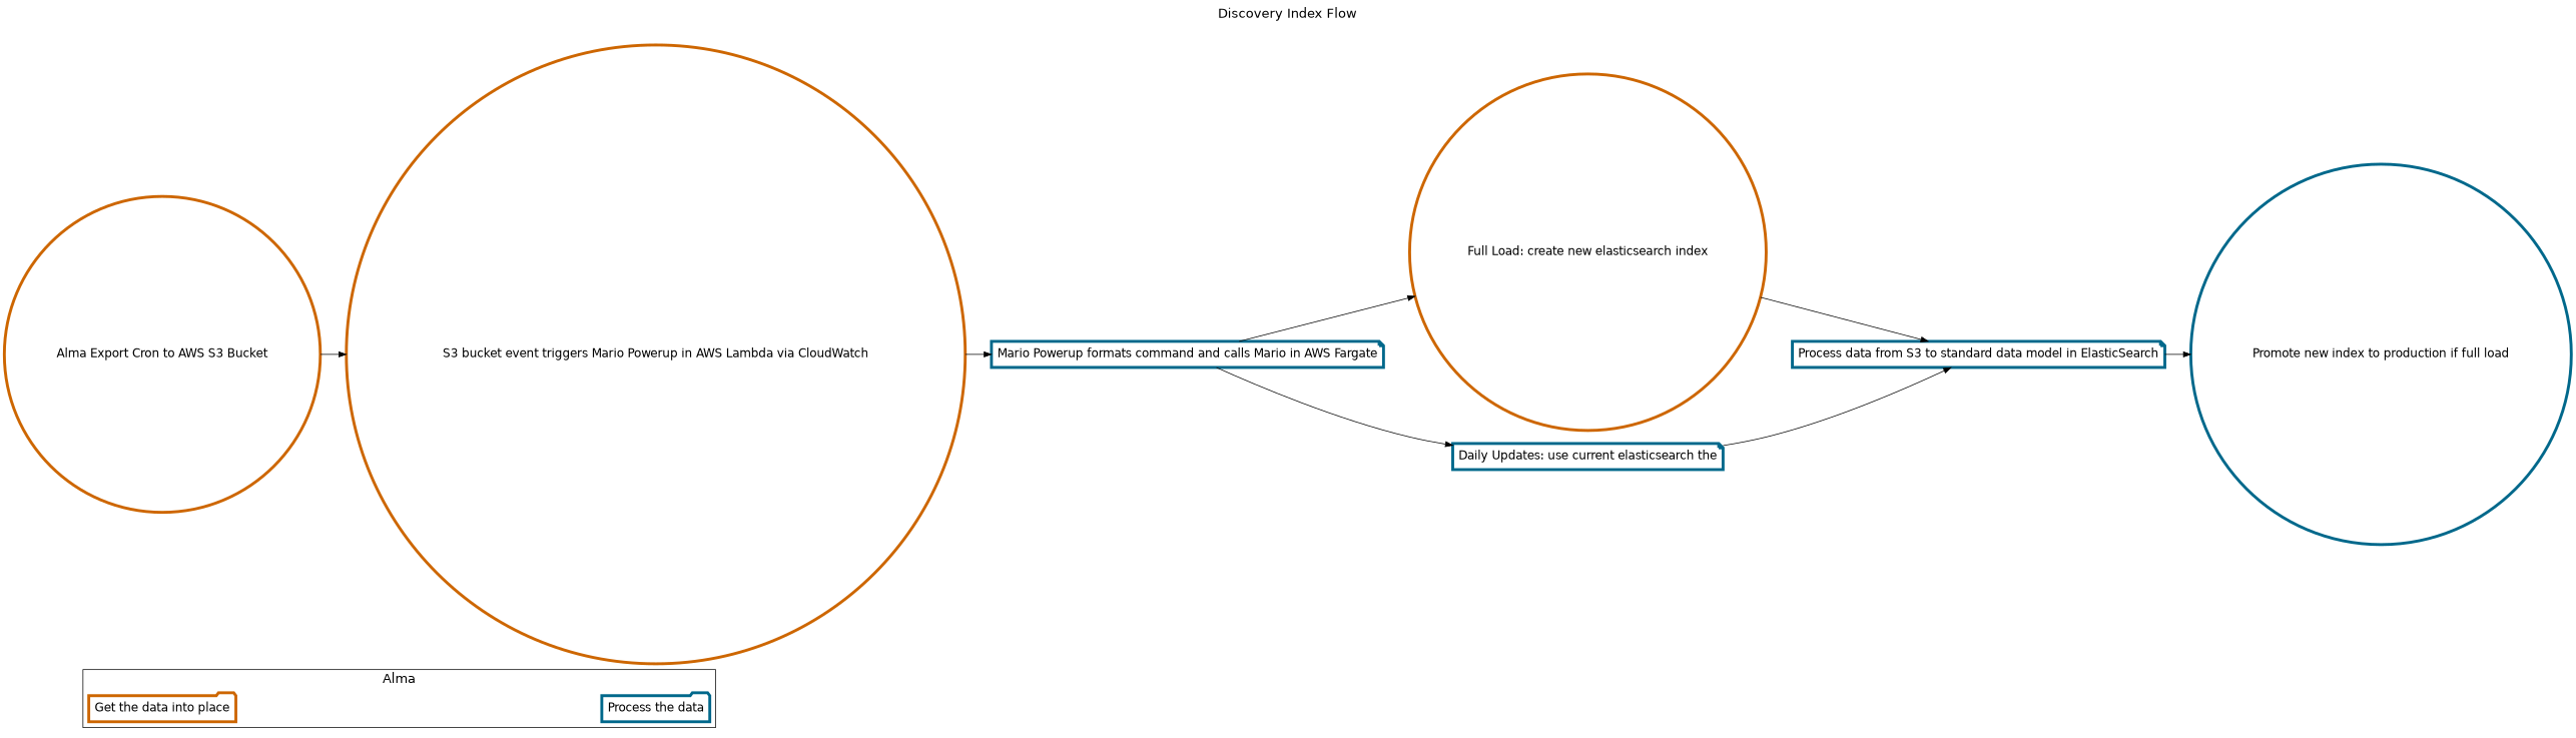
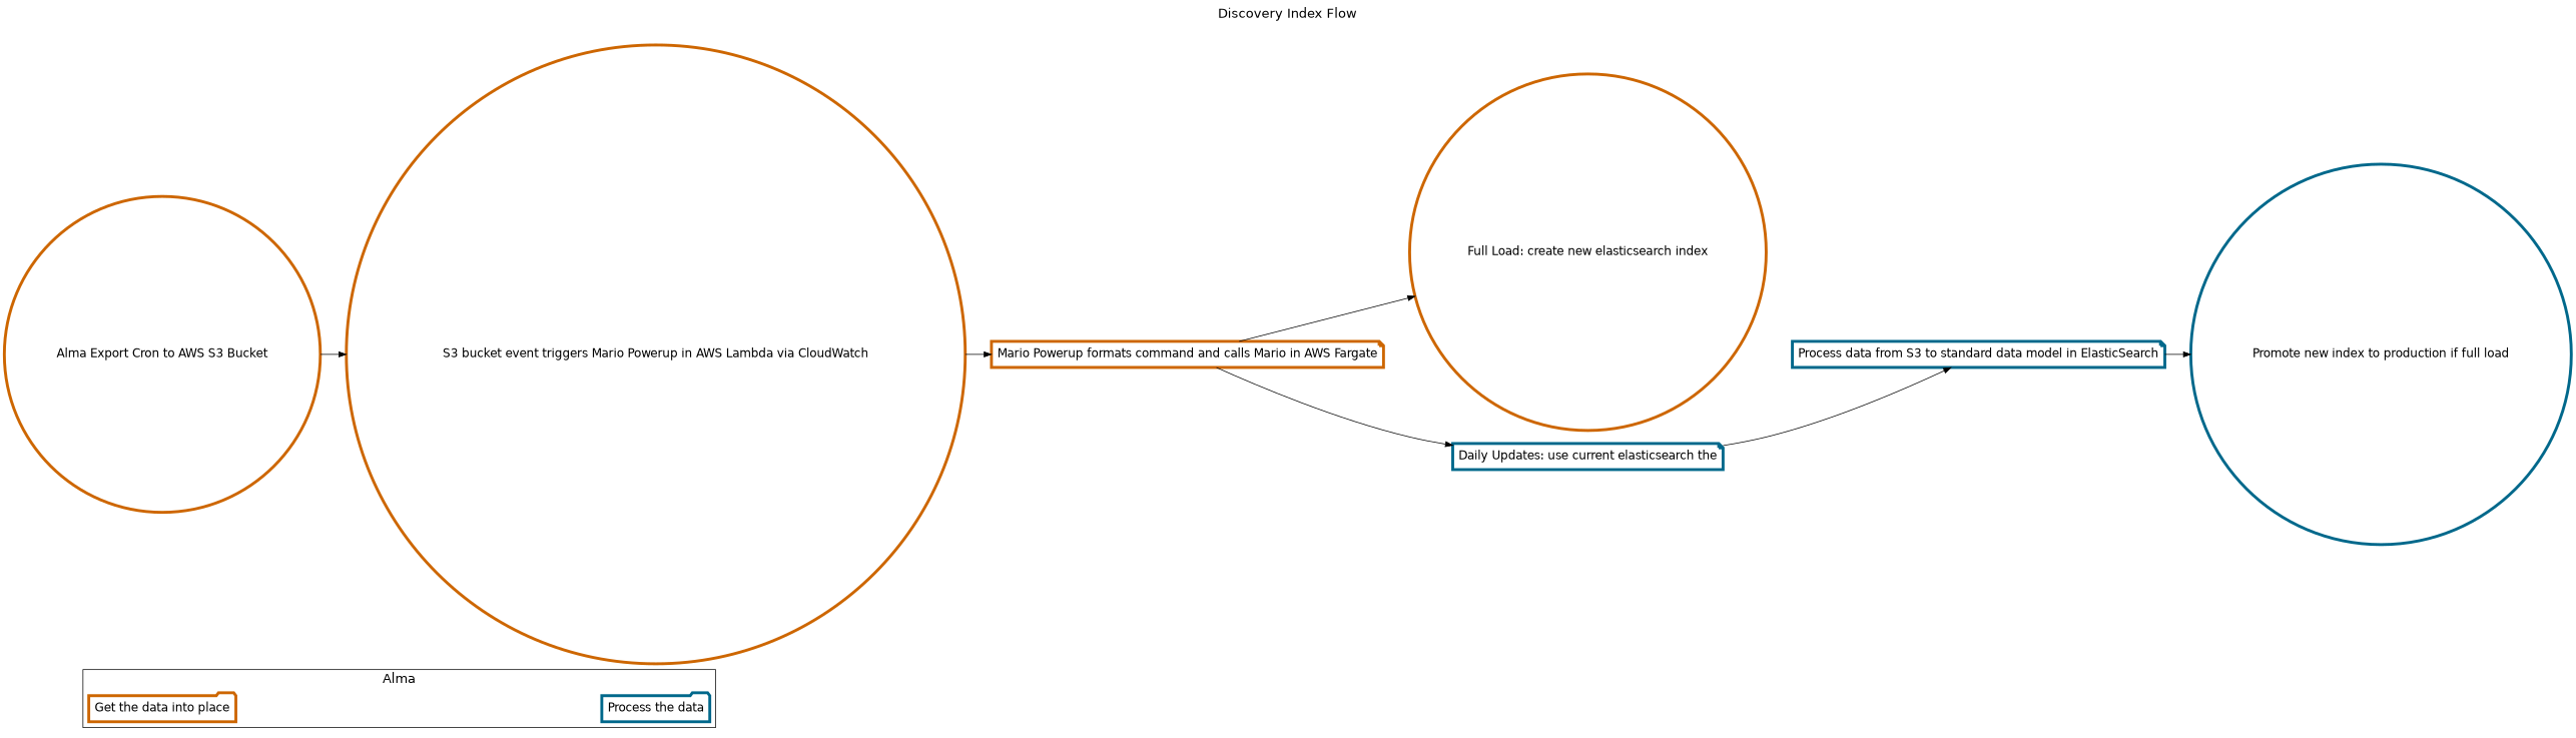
  digraph {
    fontname=helvetica
    fontsize=18
    label="Discovery Index Flow"
    labelloc=t
    rankdir=LR
    node [color=DeepSkyBlue4 fillcolor=white fontname=helvetica fontsize=16 penwidth=4 shape=circle style=filled]
    n1 [label="Process the data" shape=folder]
    n2 [color=darkorange3 label="Get the data into place" shape=folder]
    n3 [color=DarkOrange3 label="Alma Export Cron to AWS S3 Bucket"]
    n4 [color=DarkOrange3 label="S3 bucket event triggers Mario Powerup in AWS Lambda via CloudWatch"]
-   n5 [label="Mario Powerup formats command and calls Mario in AWS Fargate" shape=note]
+   n5 [color=DarkOrange3 label="Mario Powerup formats command and calls Mario in AWS Fargate" shape=note]
    n6 [color=DarkOrange3 label="Full Load: create new elasticsearch index"]
    n7 [label="Daily Updates: use current elasticsearch the" shape=note]
    n8 [label="Process data from S3 to standard data model in ElasticSearch" shape=note]
    n9 [label="Promote new index to production if full load"]
    subgraph cluster_1 {
      label=Alma
      n1
      n2
    }
    n2 -> n1 [style=invis]
    n3 -> n4
    n4 -> n5
    n5 -> n6
    n5 -> n7
-   n6 -> n8
    n7 -> n8
    n8 -> n9
  }
